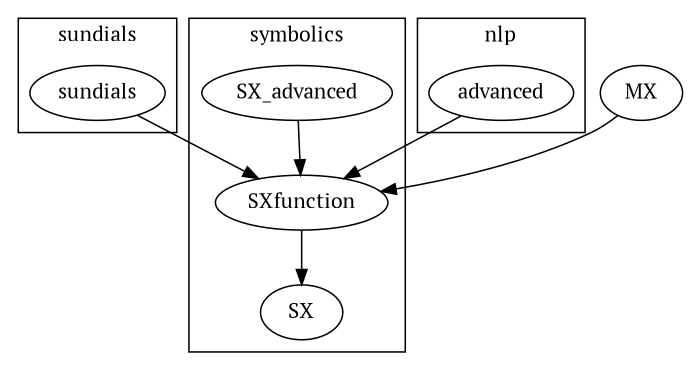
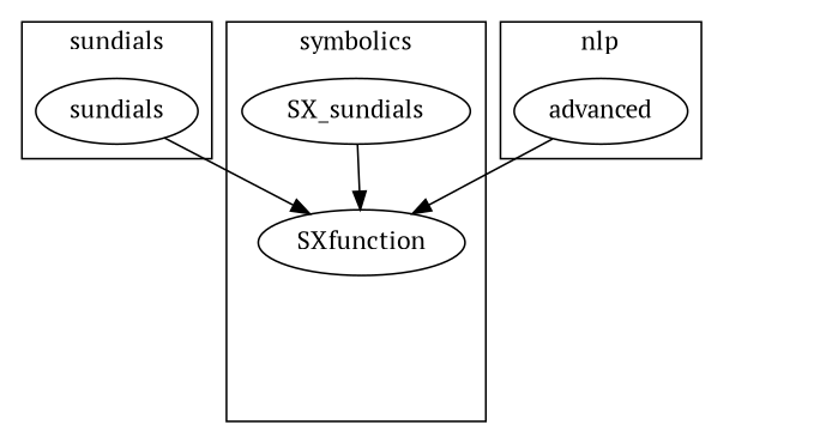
  digraph {
    fontname="PT Serif"
    node [fontname="PT Serif"]
    edge [fontname="PT Serif"]
    sundials
-   SX
-   SX_advanced
+   SX_advanced [label=SX_sundials]
    SXfunction
    n5 [label=advanced]
-   MX
    subgraph cluster_1 {
      label=sundials
      sundials
    }
    subgraph cluster_2 {
      label=symbolics
-     SX
      SX_advanced
      SXfunction
    }
    subgraph cluster_3 {
      label=nlp
      n5
    }
    sundials -> SXfunction
    SX_advanced -> SXfunction
-   SXfunction -> SX
    n5 -> SXfunction
-   MX -> SXfunction
  }
